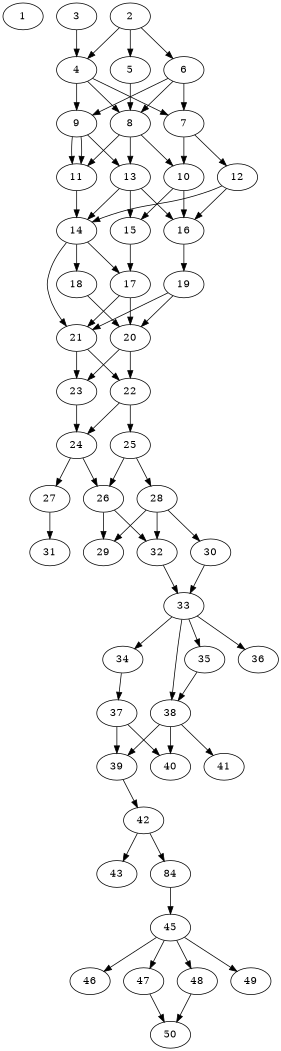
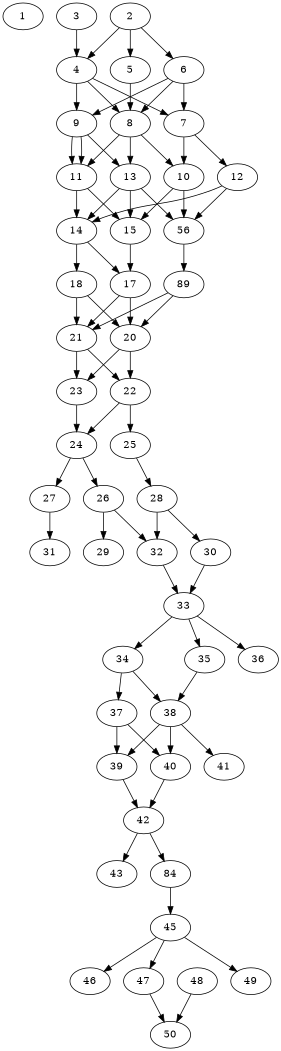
  digraph {
    node [alpha=0.10]
    1 [alpha=0.13 expect_size=31233024]
    2 [alpha=0.19 expect_size=50181120]
    4 [alpha=0.06 expect_size=40333312]
    5 [alpha=0.06 expect_size=18566144]
    6 [alpha=0.11 expect_size=44012544]
    7 [alpha=0.07 expect_size=51927040]
    8 [alpha=0.03 expect_size=49214464]
    9 [alpha=0.03 expect_size=24008704]
    10 [alpha=0.02 expect_size=36946944]
    12 [expect_size=19155968]
    11 [alpha=0.01 expect_size=36066304]
    13 [expect_size=17134592]
    3 [expect_size=16351232]
    15 [alpha=0.20 expect_size=8068096]
-   16 [alpha=0.02 expect_size=21805056]
+   16 [alpha=0.02 expect_size=21805056 label=56]
    14 [alpha=0.09 expect_size=40141824]
    17 [expect_size=47846400]
-   19 [alpha=0.02 expect_size=23323648]
+   19 [alpha=0.02 expect_size=23323648 label=89]
    18 [alpha=0.19 expect_size=16395264]
    20 [alpha=0.08 expect_size=31281152]
    21 [alpha=0.05 expect_size=36955136]
    22 [alpha=0.01 expect_size=39910400]
    23 [alpha=0.01 expect_size=17268736]
    24 [alpha=0.17 expect_size=40268800]
    25 [alpha=0.18 expect_size=14217216]
    26 [alpha=0.15 expect_size=13709312]
    27 [alpha=0.13 expect_size=18251776]
    28 [alpha=0.08 expect_size=41381888]
    29 [alpha=0.12 expect_size=39709696]
    32 [alpha=0.16 expect_size=27740160]
    31 [alpha=0.00 expect_size=16473088]
    30 [expect_size=44854272]
    33 [alpha=0.18 expect_size=29224960]
    34 [alpha=0.14 expect_size=32034816]
    35 [alpha=0.11 expect_size=24074240]
    36 [alpha=0.16 expect_size=18668544]
    37 [alpha=0.18 expect_size=7401472]
    38 [alpha=0.05 expect_size=36957184]
    39 [alpha=0.20 expect_size=9750528]
    40 [alpha=0.06 expect_size=38920192]
    41 [alpha=0.05 expect_size=14613504]
    42 [alpha=0.19 expect_size=14839808]
    43 [alpha=0.18 expect_size=6326272]
    n44 [alpha=0.12 expect_size=48152576 label=84]
    45 [expect_size=33659904]
    46 [alpha=0.11 expect_size=12859392]
    47 [alpha=0.18 expect_size=49501184]
    48 [alpha=0.20 expect_size=44630016]
    49 [alpha=0.17 expect_size=9400320]
    50 [expect_size=9077760]
    2 -> 4
    2 -> 5
    2 -> 6
    4 -> 7
    4 -> 8
    4 -> 9
    5 -> 8
    6 -> 7
    6 -> 8
    6 -> 9
    7 -> 10
    7 -> 12
    8 -> 10
    8 -> 11
    8 -> 13
    9 -> 11
    9 -> 11
    9 -> 13
    10 -> 15
    10 -> 16
    12 -> 16
    12 -> 14
+   11 -> 15
    11 -> 14
    13 -> 15
    13 -> 16
    13 -> 14
    3 -> 4
    15 -> 17
    16 -> 19
    14 -> 17
    14 -> 18
    17 -> 20
    17 -> 21
    19 -> 20
    19 -> 21
    18 -> 20
-   14 -> 21
+   18 -> 21
    20 -> 22
    20 -> 23
    21 -> 22
    21 -> 23
    22 -> 24
    22 -> 25
    23 -> 24
    24 -> 26
    24 -> 27
-   25 -> 26
    25 -> 28
    26 -> 29
    26 -> 32
    27 -> 31
-   28 -> 29
    28 -> 32
    28 -> 30
    32 -> 33
    30 -> 33
    33 -> 34
    33 -> 35
    33 -> 36
    34 -> 37
-   33 -> 38
+   34 -> 38
    35 -> 38
    37 -> 39
    37 -> 40
    38 -> 39
    38 -> 40
    38 -> 41
    39 -> 42
+   40 -> 42
    42 -> 43
    42 -> n44
    n44 -> 45
    45 -> 46
    45 -> 47
-   45 -> 48
    45 -> 49
    47 -> 50
    48 -> 50
  }
